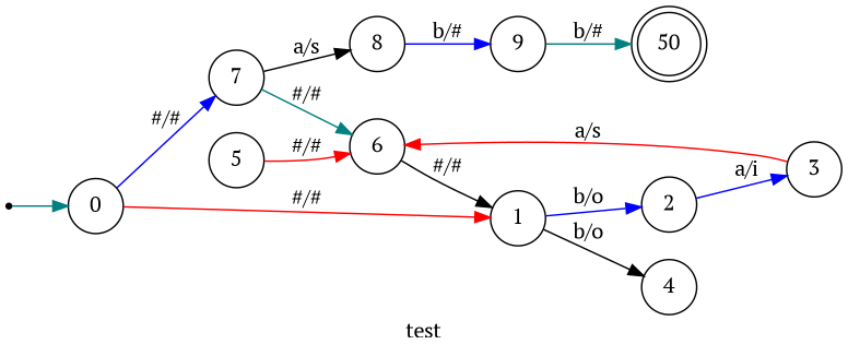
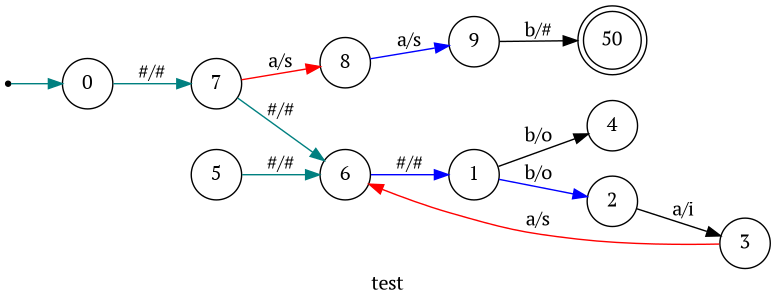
  digraph {
    fontname="PT Serif"
    label=test
    rankdir=LR
    node [fontname="PT Serif" shape=circle]
    edge [color=teal fontname="PT Serif"]
    init0 [shape=point]
    0
    7
    1
    8
    6
    4
    2
    9
    3
    5
    n12 [label=50 shape=doublecircle]
    init0 -> 0
-   0 -> 7 [color=blue label="#/#"]
-   0 -> 1 [color=red label="#/#"]
-   7 -> 8 [color=black label="a/s"]
+   0 -> 7 [label="#/#"]
+   7 -> 8 [color=red label="a/s"]
    7 -> 6 [label="#/#"]
    1 -> 4 [color=black label="b/o"]
    1 -> 2 [color=blue label="b/o"]
-   8 -> 9 [color=blue label="b/#"]
-   6 -> 1 [color=black label="#/#"]
-   2 -> 3 [color=blue label="a/i"]
-   9 -> n12 [label="b/#"]
+   8 -> 9 [color=blue label="a/s"]
+   6 -> 1 [color=blue label="#/#"]
+   2 -> 3 [color=black label="a/i"]
+   9 -> n12 [color=black label="b/#"]
    3 -> 6 [color=red label="a/s"]
-   5 -> 6 [color=red label="#/#"]
+   5 -> 6 [label="#/#"]
  }
